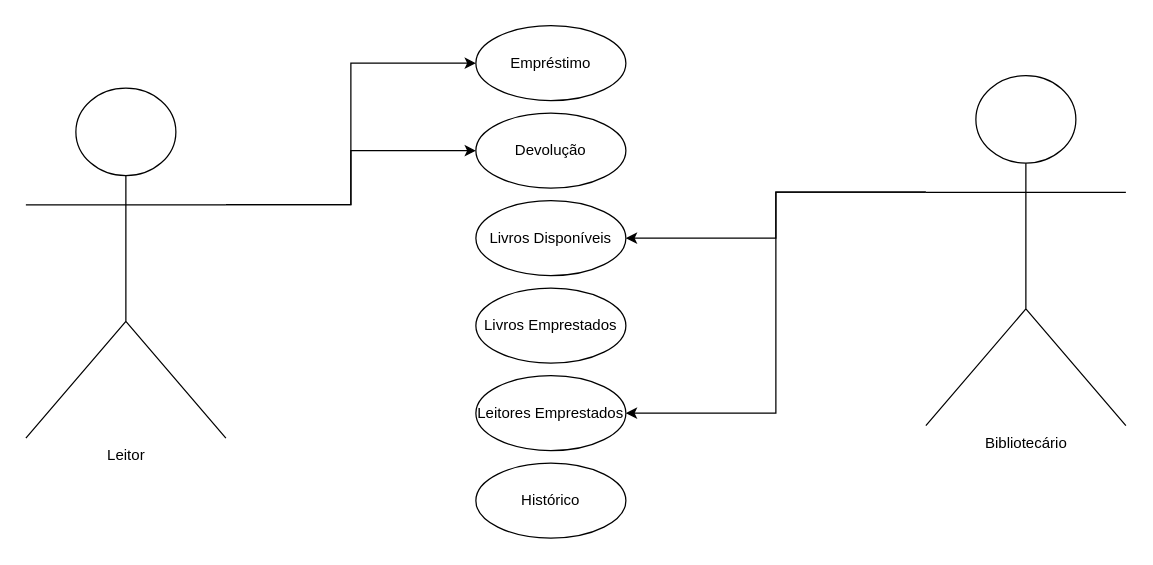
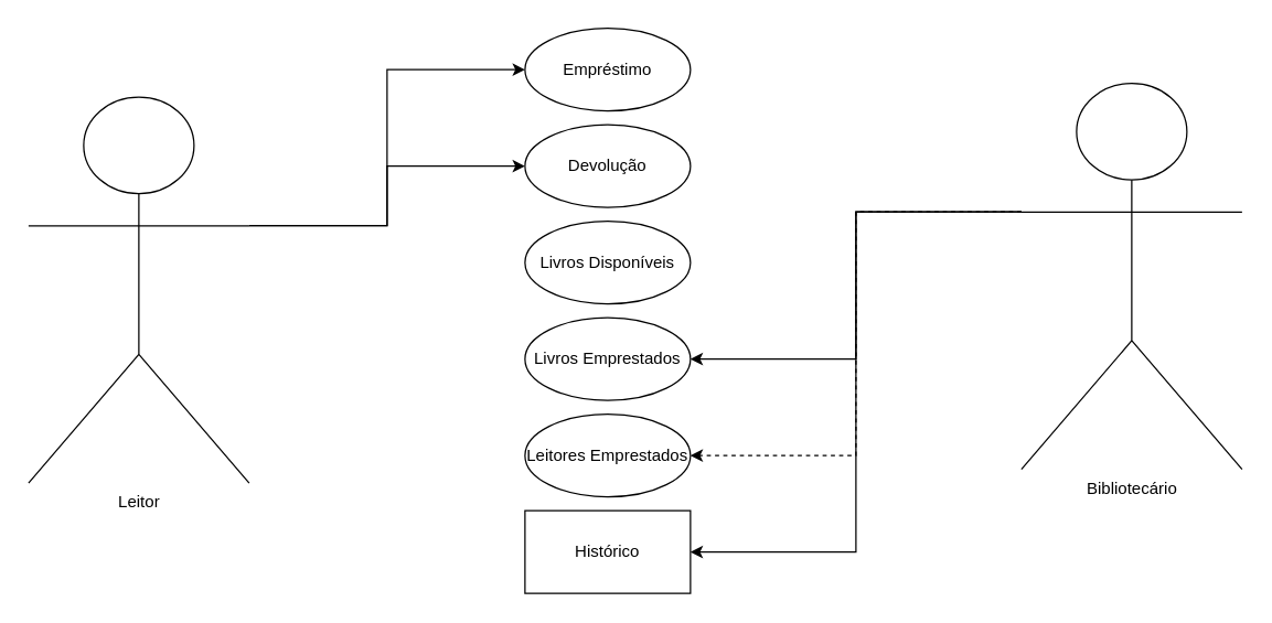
  <mxCell id="0" />
  <mxCell id="1" parent="0" />
  <mxCell id="2" style="edgeStyle=orthogonalEdgeStyle;rounded=0;orthogonalLoop=1;jettySize=auto;html=1;exitX=1;exitY=0.333;exitDx=0;exitDy=0;exitPerimeter=0;entryX=0;entryY=0.5;entryDx=0;entryDy=0;" edge="1" parent="1" source="4" target="10"><mxGeometry relative="1" as="geometry" /></mxCell>
  <mxCell id="3" style="edgeStyle=orthogonalEdgeStyle;rounded=0;orthogonalLoop=1;jettySize=auto;html=1;exitX=1;exitY=0.333;exitDx=0;exitDy=0;exitPerimeter=0;entryX=0;entryY=0.5;entryDx=0;entryDy=0;" edge="1" parent="1" source="4" target="9"><mxGeometry relative="1" as="geometry" /></mxCell>
  <mxCell id="4" value="Leitor" style="shape=umlActor;verticalLabelPosition=bottom;verticalAlign=top;html=1;outlineConnect=0;" vertex="1" parent="1"><mxGeometry y="70" width="160" height="280" as="geometry" x="20" /></mxCell>
- <mxCell id="5" style="edgeStyle=orthogonalEdgeStyle;rounded=0;orthogonalLoop=1;jettySize=auto;html=1;exitX=0;exitY=0.333;exitDx=0;exitDy=0;exitPerimeter=0;entryX=1;entryY=0.5;entryDx=0;entryDy=0;" edge="1" parent="1" source="8" target="13"><mxGeometry relative="1" as="geometry" /></mxCell>
- <mxCell id="7" style="edgeStyle=orthogonalEdgeStyle;rounded=0;orthogonalLoop=1;jettySize=auto;html=1;exitX=0;exitY=0.333;exitDx=0;exitDy=0;exitPerimeter=0;entryX=1;entryY=0.5;entryDx=0;entryDy=0;" edge="1" parent="1" source="8" target="11"><mxGeometry relative="1" as="geometry" /></mxCell>
+ <mxCell id="5" style="edgeStyle=orthogonalEdgeStyle;rounded=0;orthogonalLoop=1;jettySize=auto;html=1;exitX=0;exitY=0.333;exitDx=0;exitDy=0;exitPerimeter=0;entryX=1;entryY=0.5;entryDx=0;entryDy=0;dashed=1;" edge="1" parent="1" source="8" target="13"><mxGeometry relative="1" as="geometry" /></mxCell>
+ <mxCell id="6" style="edgeStyle=orthogonalEdgeStyle;rounded=0;orthogonalLoop=1;jettySize=auto;html=1;exitX=0;exitY=0.333;exitDx=0;exitDy=0;exitPerimeter=0;entryX=1;entryY=0.5;entryDx=0;entryDy=0;" edge="1" parent="1" source="8" target="14"><mxGeometry relative="1" as="geometry" /></mxCell>
+ <mxCell id="7" style="edgeStyle=orthogonalEdgeStyle;rounded=0;orthogonalLoop=1;jettySize=auto;html=1;exitX=0;exitY=0.333;exitDx=0;exitDy=0;exitPerimeter=0;" edge="1" parent="1" source="8" target="12"><mxGeometry relative="1" as="geometry" /></mxCell>
  <mxCell id="8" value="Bibliotecário" style="shape=umlActor;verticalLabelPosition=bottom;verticalAlign=top;html=1;outlineConnect=0;" vertex="1" parent="1"><mxGeometry x="740" y="60" width="160" height="280" as="geometry" /></mxCell>
  <mxCell id="9" value="Empréstimo" style="ellipse;whiteSpace=wrap;html=1;" vertex="1" parent="1"><mxGeometry x="380" y="20" width="120" height="60" as="geometry" /></mxCell>
  <mxCell id="10" value="Devolução" style="ellipse;whiteSpace=wrap;html=1;" vertex="1" parent="1"><mxGeometry x="380" y="90" width="120" height="60" as="geometry" /></mxCell>
  <mxCell id="11" value="Livros Disponíveis" style="ellipse;whiteSpace=wrap;html=1;" vertex="1" parent="1"><mxGeometry x="380" y="160" width="120" height="60" as="geometry" /></mxCell>
  <mxCell id="12" value="Livros Emprestados" style="ellipse;whiteSpace=wrap;html=1;" vertex="1" parent="1"><mxGeometry x="380" y="230" width="120" height="60" as="geometry" /></mxCell>
  <mxCell id="13" value="Leitores Emprestados" style="ellipse;whiteSpace=wrap;html=1;" vertex="1" parent="1"><mxGeometry x="380" y="300" width="120" height="60" as="geometry" /></mxCell>
- <mxCell id="14" value="Histórico" style="ellipse;whiteSpace=wrap;html=1;" vertex="1" parent="1"><mxGeometry x="380" y="370" width="120" height="60" as="geometry" /></mxCell>
+ <mxCell id="14" value="Histórico" style="whiteSpace=wrap;html=1;rounded=0;" vertex="1" parent="1"><mxGeometry x="380" y="370" width="120" height="60" as="geometry" /></mxCell>
